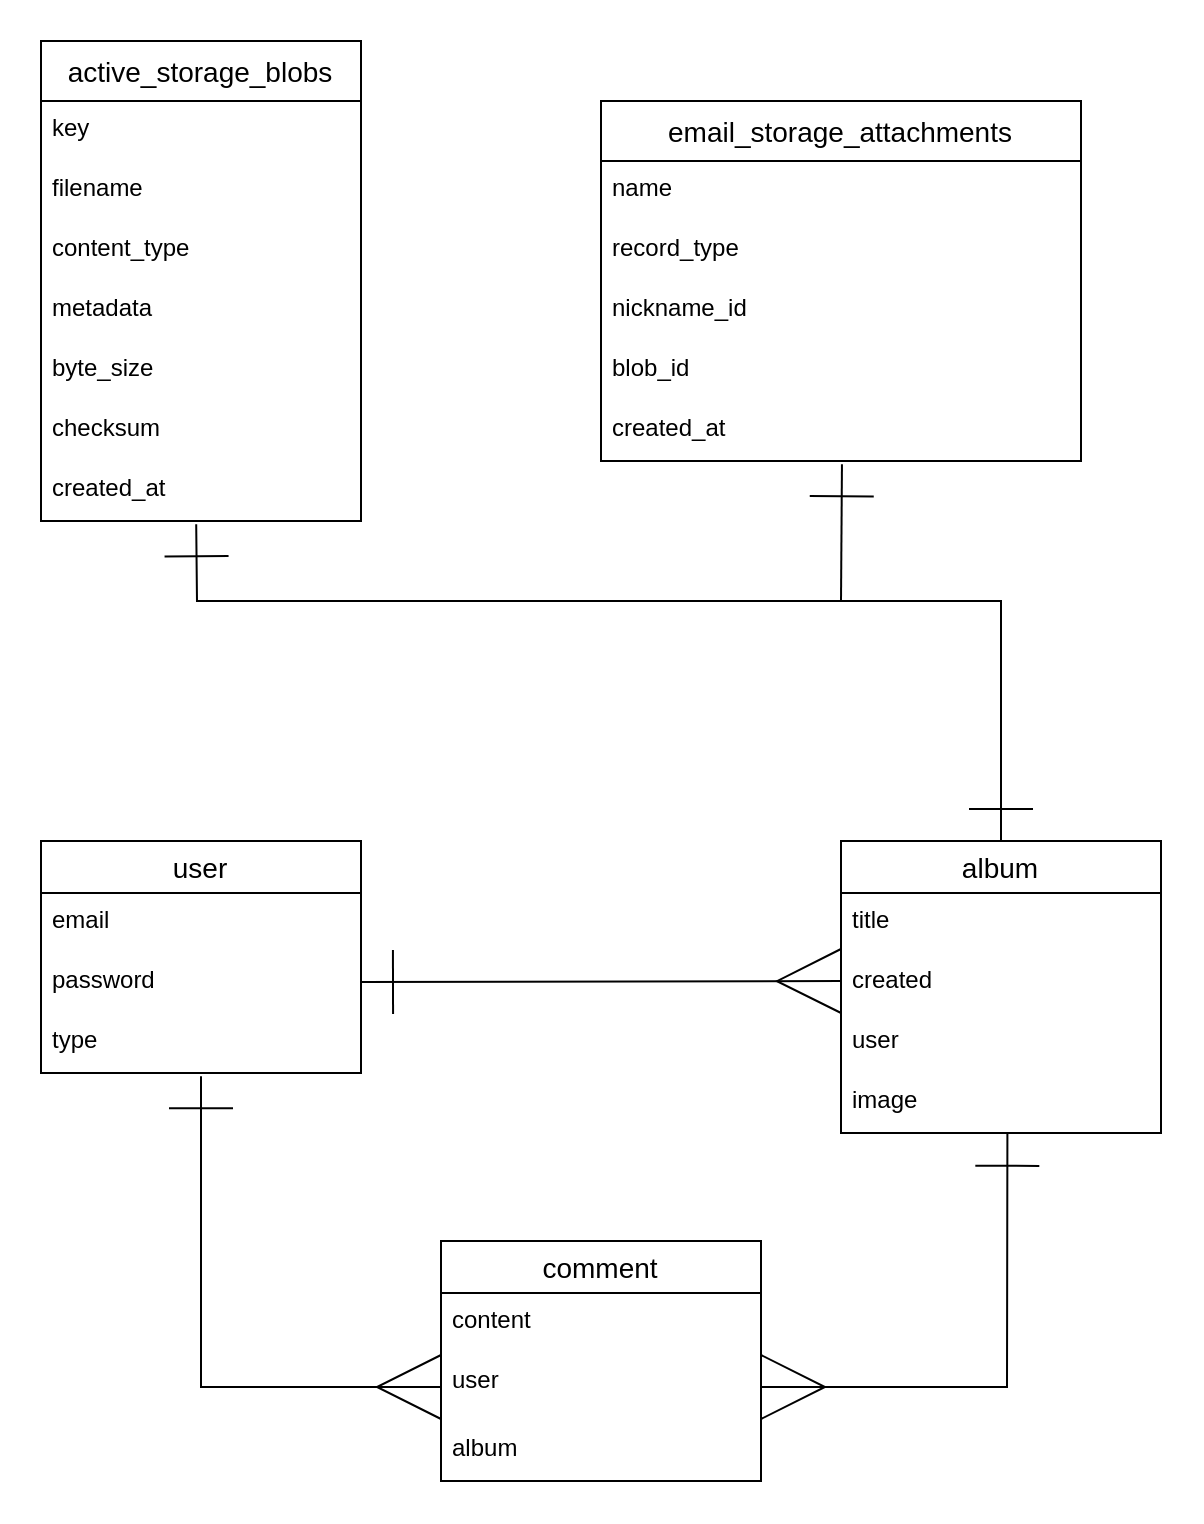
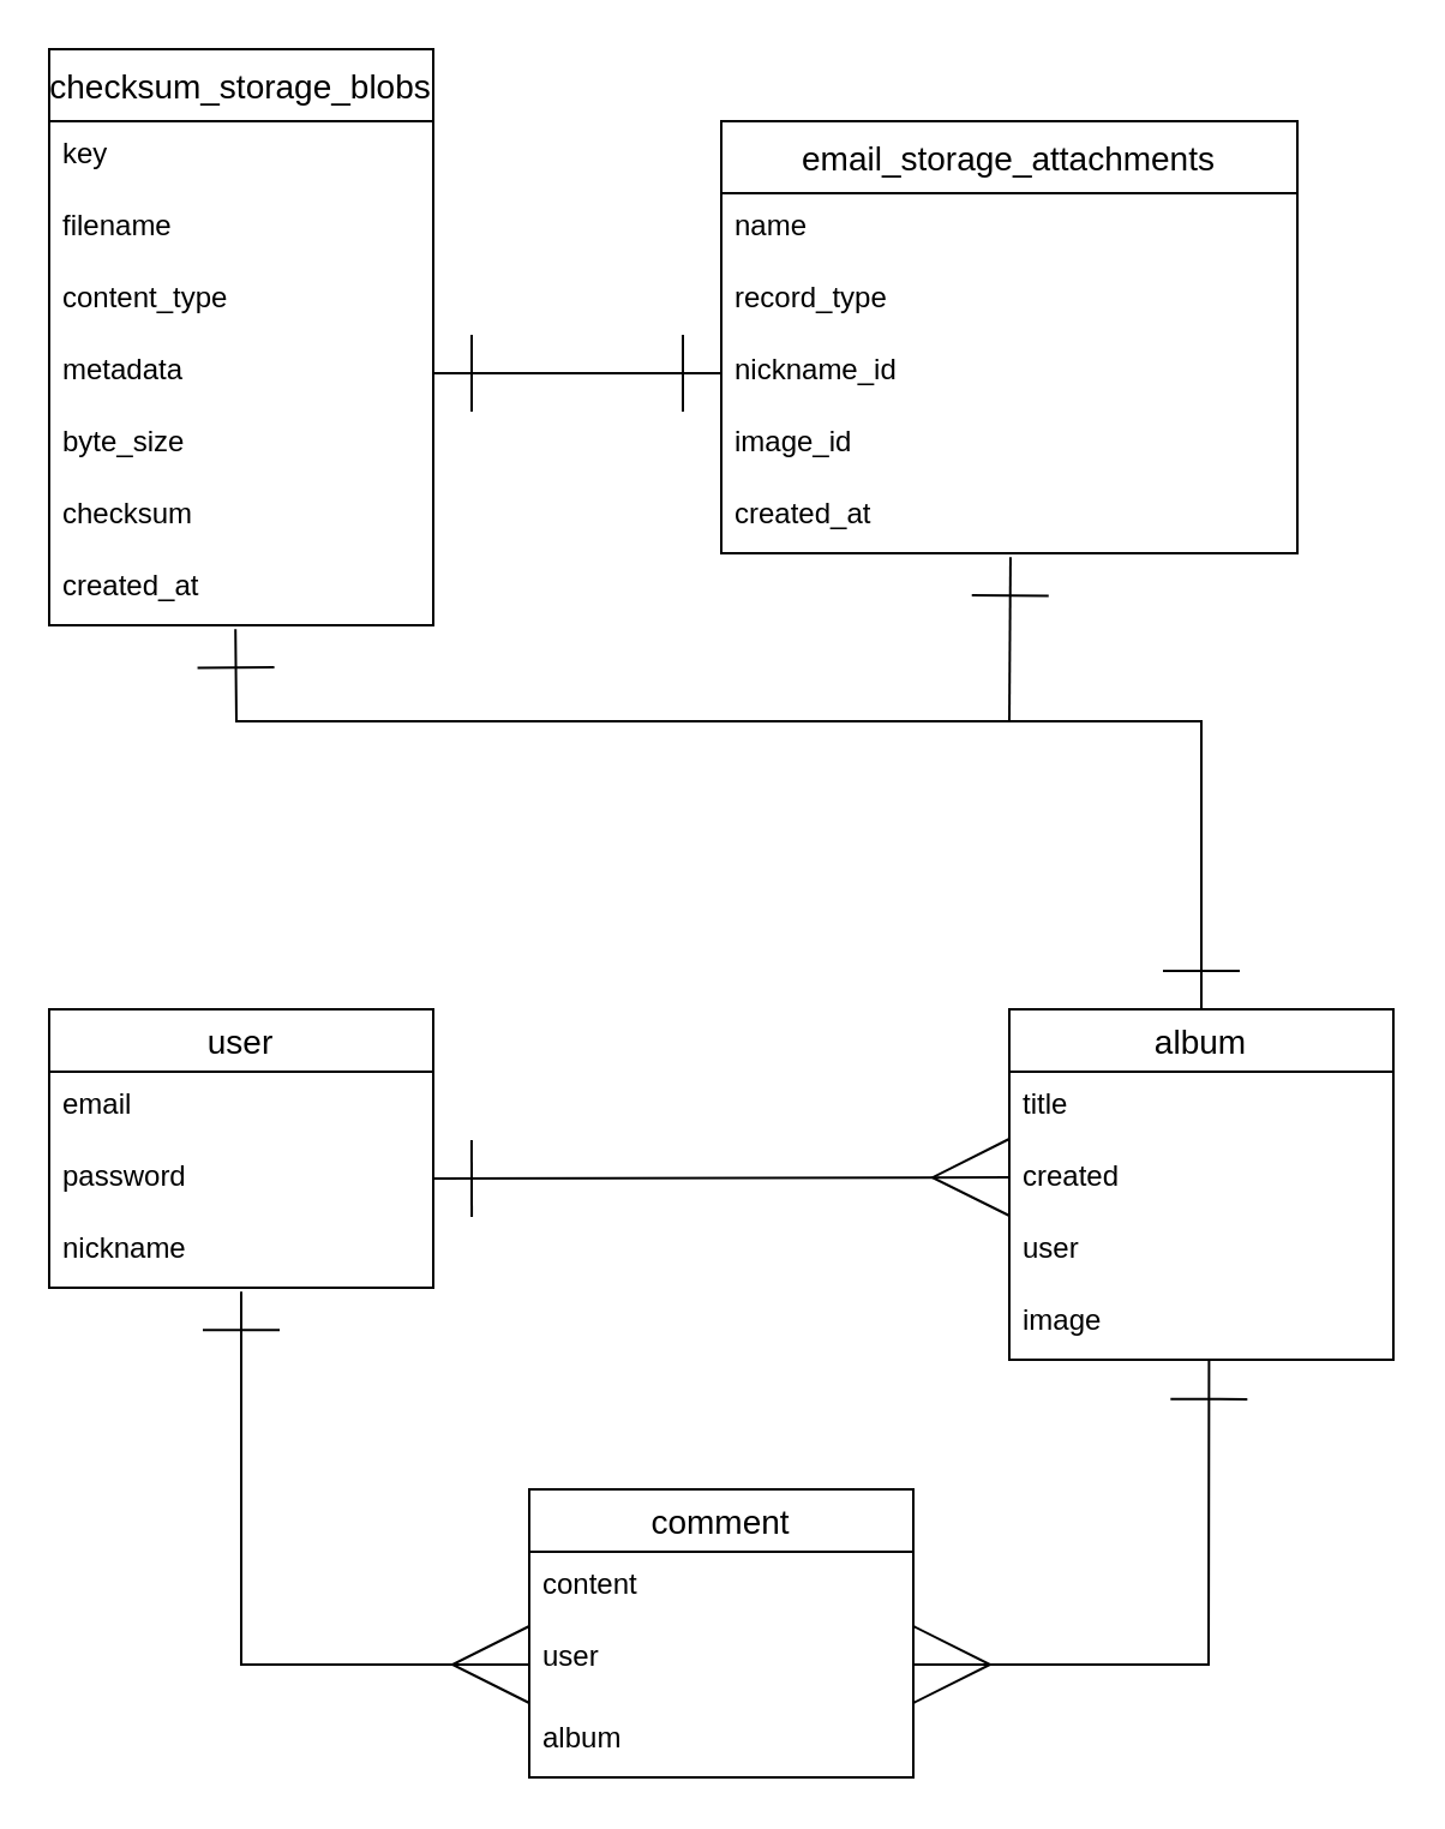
  <mxCell id="0" />
  <mxCell id="1" parent="0" />
  <mxCell id="2" value="user" style="swimlane;fontStyle=0;childLayout=stackLayout;horizontal=1;startSize=26;horizontalStack=0;resizeParent=1;resizeParentMax=0;resizeLast=0;collapsible=1;marginBottom=0;align=center;fontSize=14;" vertex="1" parent="1"><mxGeometry x="20" y="420" width="160" height="116" as="geometry" /></mxCell>
  <mxCell id="3" value="email" style="text;strokeColor=none;fillColor=none;spacingLeft=4;spacingRight=4;overflow=hidden;rotatable=0;points=[[0,0.5],[1,0.5]];portConstraint=eastwest;fontSize=12;" vertex="1" parent="2"><mxGeometry y="26" width="160" height="30" as="geometry" /></mxCell>
  <mxCell id="4" value="password" style="text;strokeColor=none;fillColor=none;spacingLeft=4;spacingRight=4;overflow=hidden;rotatable=0;points=[[0,0.5],[1,0.5]];portConstraint=eastwest;fontSize=12;" vertex="1" parent="2"><mxGeometry y="56" width="160" height="30" as="geometry" /></mxCell>
- <mxCell id="5" value="type" style="text;strokeColor=none;fillColor=none;spacingLeft=4;spacingRight=4;overflow=hidden;rotatable=0;points=[[0,0.5],[1,0.5]];portConstraint=eastwest;fontSize=12;" vertex="1" parent="2"><mxGeometry y="86" width="160" height="30" as="geometry" /></mxCell>
+ <mxCell id="5" value="nickname" style="text;strokeColor=none;fillColor=none;spacingLeft=4;spacingRight=4;overflow=hidden;rotatable=0;points=[[0,0.5],[1,0.5]];portConstraint=eastwest;fontSize=12;" vertex="1" parent="2"><mxGeometry y="86" width="160" height="30" as="geometry" /></mxCell>
  <mxCell id="6" value="album" style="swimlane;fontStyle=0;childLayout=stackLayout;horizontal=1;startSize=26;horizontalStack=0;resizeParent=1;resizeParentMax=0;resizeLast=0;collapsible=1;marginBottom=0;align=center;fontSize=14;" vertex="1" parent="1"><mxGeometry x="420" y="420" width="160" height="146" as="geometry" /></mxCell>
  <mxCell id="7" value="title" style="text;strokeColor=none;fillColor=none;spacingLeft=4;spacingRight=4;overflow=hidden;rotatable=0;points=[[0,0.5],[1,0.5]];portConstraint=eastwest;fontSize=12;" vertex="1" parent="6"><mxGeometry y="26" width="160" height="30" as="geometry" /></mxCell>
  <mxCell id="8" value="created" style="text;strokeColor=none;fillColor=none;spacingLeft=4;spacingRight=4;overflow=hidden;rotatable=0;points=[[0,0.5],[1,0.5]];portConstraint=eastwest;fontSize=12;" vertex="1" parent="6"><mxGeometry y="56" width="160" height="30" as="geometry" /></mxCell>
  <mxCell id="9" value="user" style="text;strokeColor=none;fillColor=none;spacingLeft=4;spacingRight=4;overflow=hidden;rotatable=0;points=[[0,0.5],[1,0.5]];portConstraint=eastwest;fontSize=12;" vertex="1" parent="6"><mxGeometry y="86" width="160" height="30" as="geometry" /></mxCell>
  <mxCell id="10" value="image" style="text;strokeColor=none;fillColor=none;spacingLeft=4;spacingRight=4;overflow=hidden;rotatable=0;points=[[0,0.5],[1,0.5]];portConstraint=eastwest;fontSize=12;" vertex="1" parent="6"><mxGeometry y="116" width="160" height="30" as="geometry" /></mxCell>
  <mxCell id="11" value="" style="endArrow=ERmany;html=1;rounded=0;endFill=0;endSize=30;startArrow=ERone;startFill=0;startSize=30;" edge="1" parent="1"><mxGeometry relative="1" as="geometry"><mxPoint x="180" y="490.5" as="sourcePoint" /><mxPoint x="420" y="490" as="targetPoint" /></mxGeometry></mxCell>
  <mxCell id="12" value="comment" style="swimlane;fontStyle=0;childLayout=stackLayout;horizontal=1;startSize=26;horizontalStack=0;resizeParent=1;resizeParentMax=0;resizeLast=0;collapsible=1;marginBottom=0;align=center;fontSize=14;" vertex="1" parent="1"><mxGeometry x="220" y="620" width="160" height="120" as="geometry" /></mxCell>
  <mxCell id="13" value="content" style="text;strokeColor=none;fillColor=none;spacingLeft=4;spacingRight=4;overflow=hidden;rotatable=0;points=[[0,0.5],[1,0.5]];portConstraint=eastwest;fontSize=12;" vertex="1" parent="12"><mxGeometry y="26" width="160" height="30" as="geometry" /></mxCell>
  <mxCell id="14" value="user" style="text;strokeColor=none;fillColor=none;spacingLeft=4;spacingRight=4;overflow=hidden;rotatable=0;points=[[0,0.5],[1,0.5]];portConstraint=eastwest;fontSize=12;" vertex="1" parent="12"><mxGeometry y="56" width="160" height="34" as="geometry" /></mxCell>
  <mxCell id="15" value="album" style="text;strokeColor=none;fillColor=none;spacingLeft=4;spacingRight=4;overflow=hidden;rotatable=0;points=[[0,0.5],[1,0.5]];portConstraint=eastwest;fontSize=12;" vertex="1" parent="12"><mxGeometry y="90" width="160" height="30" as="geometry" /></mxCell>
  <mxCell id="16" value="" style="endArrow=ERmany;html=1;rounded=0;endSize=30;entryX=0;entryY=0.5;entryDx=0;entryDy=0;exitX=0.5;exitY=1.054;exitDx=0;exitDy=0;exitPerimeter=0;endFill=0;startSize=30;startArrow=ERone;startFill=0;" edge="1" parent="1" source="5" target="14"><mxGeometry relative="1" as="geometry"><mxPoint x="10" y="690" as="sourcePoint" /><mxPoint x="170" y="690" as="targetPoint" /><Array as="points"><mxPoint x="100" y="693" /></Array></mxGeometry></mxCell>
  <mxCell id="17" value="" style="endArrow=ERone;html=1;rounded=0;startSize=30;endSize=30;exitX=1;exitY=0.5;exitDx=0;exitDy=0;endFill=0;startArrow=ERmany;startFill=0;entryX=0.52;entryY=1.014;entryDx=0;entryDy=0;entryPerimeter=0;" edge="1" parent="1" source="14" target="10"><mxGeometry relative="1" as="geometry"><mxPoint x="420" y="690" as="sourcePoint" /><mxPoint x="500" y="570" as="targetPoint" /><Array as="points"><mxPoint x="503" y="693" /></Array></mxGeometry></mxCell>
- <mxCell id="18" value="active_storage_blobs" style="swimlane;fontStyle=0;childLayout=stackLayout;horizontal=1;startSize=30;horizontalStack=0;resizeParent=1;resizeParentMax=0;resizeLast=0;collapsible=1;marginBottom=0;align=center;fontSize=14;" vertex="1" parent="1"><mxGeometry x="20" y="20" width="160" height="240" as="geometry" /></mxCell>
+ <mxCell id="18" value="checksum_storage_blobs" style="swimlane;fontStyle=0;childLayout=stackLayout;horizontal=1;startSize=30;horizontalStack=0;resizeParent=1;resizeParentMax=0;resizeLast=0;collapsible=1;marginBottom=0;align=center;fontSize=14;" vertex="1" parent="1"><mxGeometry x="20" y="20" width="160" height="240" as="geometry" /></mxCell>
  <mxCell id="19" value="key" style="text;strokeColor=none;fillColor=none;spacingLeft=4;spacingRight=4;overflow=hidden;rotatable=0;points=[[0,0.5],[1,0.5]];portConstraint=eastwest;fontSize=12;" vertex="1" parent="18"><mxGeometry y="30" width="160" height="30" as="geometry" /></mxCell>
  <mxCell id="20" value="filename" style="text;strokeColor=none;fillColor=none;spacingLeft=4;spacingRight=4;overflow=hidden;rotatable=0;points=[[0,0.5],[1,0.5]];portConstraint=eastwest;fontSize=12;" vertex="1" parent="18"><mxGeometry y="60" width="160" height="30" as="geometry" /></mxCell>
  <mxCell id="21" value="content_type" style="text;strokeColor=none;fillColor=none;spacingLeft=4;spacingRight=4;overflow=hidden;rotatable=0;points=[[0,0.5],[1,0.5]];portConstraint=eastwest;fontSize=12;" vertex="1" parent="18"><mxGeometry y="90" width="160" height="30" as="geometry" /></mxCell>
  <mxCell id="22" value="metadata" style="text;strokeColor=none;fillColor=none;spacingLeft=4;spacingRight=4;overflow=hidden;rotatable=0;points=[[0,0.5],[1,0.5]];portConstraint=eastwest;fontSize=12;" vertex="1" parent="18"><mxGeometry y="120" width="160" height="30" as="geometry" /></mxCell>
  <mxCell id="23" value="byte_size" style="text;strokeColor=none;fillColor=none;spacingLeft=4;spacingRight=4;overflow=hidden;rotatable=0;points=[[0,0.5],[1,0.5]];portConstraint=eastwest;fontSize=12;" vertex="1" parent="18"><mxGeometry y="150" width="160" height="30" as="geometry" /></mxCell>
  <mxCell id="24" value="checksum" style="text;strokeColor=none;fillColor=none;spacingLeft=4;spacingRight=4;overflow=hidden;rotatable=0;points=[[0,0.5],[1,0.5]];portConstraint=eastwest;fontSize=12;" vertex="1" parent="18"><mxGeometry y="180" width="160" height="30" as="geometry" /></mxCell>
  <mxCell id="25" value="created_at" style="text;strokeColor=none;fillColor=none;spacingLeft=4;spacingRight=4;overflow=hidden;rotatable=0;points=[[0,0.5],[1,0.5]];portConstraint=eastwest;fontSize=12;" vertex="1" parent="18"><mxGeometry y="210" width="160" height="30" as="geometry" /></mxCell>
  <mxCell id="26" value="email_storage_attachments" style="swimlane;fontStyle=0;childLayout=stackLayout;horizontal=1;startSize=30;horizontalStack=0;resizeParent=1;resizeParentMax=0;resizeLast=0;collapsible=1;marginBottom=0;align=center;fontSize=14;" vertex="1" parent="1"><mxGeometry x="300" y="50" width="240" height="180" as="geometry" /></mxCell>
  <mxCell id="27" value="name" style="text;strokeColor=none;fillColor=none;spacingLeft=4;spacingRight=4;overflow=hidden;rotatable=0;points=[[0,0.5],[1,0.5]];portConstraint=eastwest;fontSize=12;" vertex="1" parent="26"><mxGeometry y="30" width="240" height="30" as="geometry" /></mxCell>
  <mxCell id="28" value="record_type" style="text;strokeColor=none;fillColor=none;spacingLeft=4;spacingRight=4;overflow=hidden;rotatable=0;points=[[0,0.5],[1,0.5]];portConstraint=eastwest;fontSize=12;" vertex="1" parent="26"><mxGeometry y="60" width="240" height="30" as="geometry" /></mxCell>
  <mxCell id="29" value="nickname_id" style="text;strokeColor=none;fillColor=none;spacingLeft=4;spacingRight=4;overflow=hidden;rotatable=0;points=[[0,0.5],[1,0.5]];portConstraint=eastwest;fontSize=12;" vertex="1" parent="26"><mxGeometry y="90" width="240" height="30" as="geometry" /></mxCell>
- <mxCell id="30" value="blob_id" style="text;strokeColor=none;fillColor=none;spacingLeft=4;spacingRight=4;overflow=hidden;rotatable=0;points=[[0,0.5],[1,0.5]];portConstraint=eastwest;fontSize=12;" vertex="1" parent="26"><mxGeometry y="120" width="240" height="30" as="geometry" /></mxCell>
+ <mxCell id="30" value="image_id" style="text;strokeColor=none;fillColor=none;spacingLeft=4;spacingRight=4;overflow=hidden;rotatable=0;points=[[0,0.5],[1,0.5]];portConstraint=eastwest;fontSize=12;" vertex="1" parent="26"><mxGeometry y="120" width="240" height="30" as="geometry" /></mxCell>
  <mxCell id="31" value="created_at" style="text;strokeColor=none;fillColor=none;spacingLeft=4;spacingRight=4;overflow=hidden;rotatable=0;points=[[0,0.5],[1,0.5]];portConstraint=eastwest;fontSize=12;" vertex="1" parent="26"><mxGeometry y="150" width="240" height="30" as="geometry" /></mxCell>
+ <mxCell id="32" value="" style="endArrow=ERone;html=1;rounded=0;startSize=30;endSize=30;exitX=1;exitY=0.5;exitDx=0;exitDy=0;startArrow=ERone;startFill=0;endFill=0;entryX=0;entryY=0.5;entryDx=0;entryDy=0;" edge="1" parent="1" source="22" target="29"><mxGeometry relative="1" as="geometry"><mxPoint x="200" y="150" as="sourcePoint" /><mxPoint x="290" y="155" as="targetPoint" /></mxGeometry></mxCell>
  <mxCell id="33" value="" style="endArrow=ERone;html=1;rounded=0;startSize=30;endSize=30;exitX=0.485;exitY=1.054;exitDx=0;exitDy=0;exitPerimeter=0;entryX=0.5;entryY=0;entryDx=0;entryDy=0;startArrow=ERone;startFill=0;endFill=0;" edge="1" parent="1" source="25" target="6"><mxGeometry relative="1" as="geometry"><mxPoint x="100" y="300" as="sourcePoint" /><mxPoint x="260" y="300" as="targetPoint" /><Array as="points"><mxPoint x="98" y="300" /><mxPoint x="500" y="300" /></Array></mxGeometry></mxCell>
  <mxCell id="34" value="" style="endArrow=none;html=1;rounded=0;startSize=30;endSize=30;exitX=0.502;exitY=1.054;exitDx=0;exitDy=0;exitPerimeter=0;startArrow=ERone;startFill=0;" edge="1" parent="1" source="31"><mxGeometry relative="1" as="geometry"><mxPoint x="340" y="260" as="sourcePoint" /><mxPoint x="420" y="300" as="targetPoint" /></mxGeometry></mxCell>
